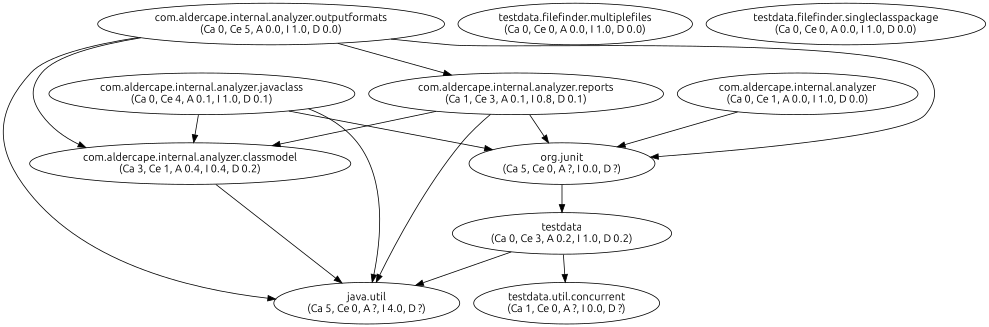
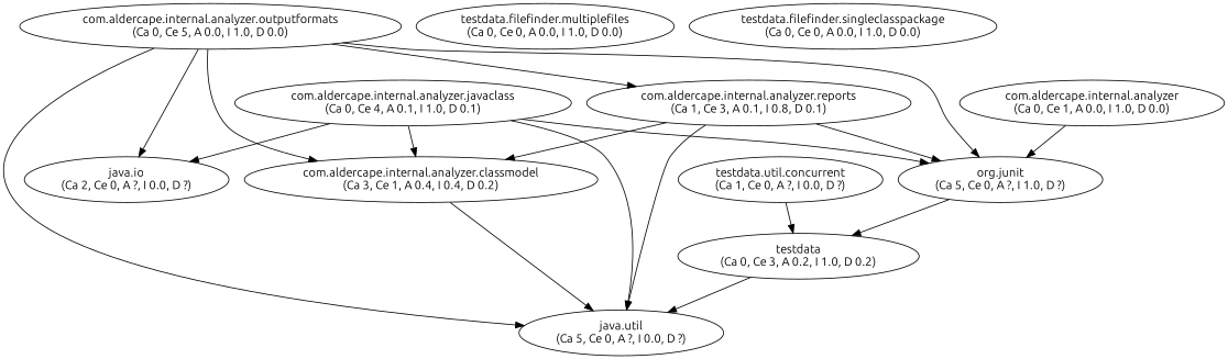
  digraph {
    fontname=Ubuntu
    node [fontname=Ubuntu]
    edge [fontname=Ubuntu]
    n1 [label="com.aldercape.internal.analyzer\n(Ca 0, Ce 1, A 0.0, I 1.0, D 0.0)"]
-   n2 [label="org.junit\n(Ca 5, Ce 0, A ?, I 0.0, D ?)"]
+   n2 [label="org.junit\n(Ca 5, Ce 0, A ?, I 1.0, D ?)"]
    n3 [label="testdata\n(Ca 0, Ce 3, A 0.2, I 1.0, D 0.2)"]
    n4 [label="com.aldercape.internal.analyzer.classmodel\n(Ca 3, Ce 1, A 0.4, I 0.4, D 0.2)"]
-   n5 [label="java.util\n(Ca 5, Ce 0, A ?, I 4.0, D ?)"]
+   n5 [label="java.util\n(Ca 5, Ce 0, A ?, I 0.0, D ?)"]
    n6 [label="com.aldercape.internal.analyzer.javaclass\n(Ca 0, Ce 4, A 0.1, I 1.0, D 0.1)"]
+   n7 [label="java.io\n(Ca 2, Ce 0, A ?, I 0.0, D ?)"]
    n8 [label="com.aldercape.internal.analyzer.outputformats\n(Ca 0, Ce 5, A 0.0, I 1.0, D 0.0)"]
    n9 [label="com.aldercape.internal.analyzer.reports\n(Ca 1, Ce 3, A 0.1, I 0.8, D 0.1)"]
    n10 [label="testdata.util.concurrent\n(Ca 1, Ce 0, A ?, I 0.0, D ?)"]
    n11 [label="testdata.filefinder.multiplefiles\n(Ca 0, Ce 0, A 0.0, I 1.0, D 0.0)"]
    n12 [label="testdata.filefinder.singleclasspackage\n(Ca 0, Ce 0, A 0.0, I 1.0, D 0.0)"]
    n1 -> n2
    n2 -> n3
    n3 -> n5
-   n3 -> n10
+   n10 -> n3
    n4 -> n5
    n6 -> n2
    n6 -> n4
    n6 -> n5
+   n6 -> n7
    n8 -> n2
    n8 -> n4
    n8 -> n5
+   n8 -> n7
    n8 -> n9
    n9 -> n2
    n9 -> n4
    n9 -> n5
  }
